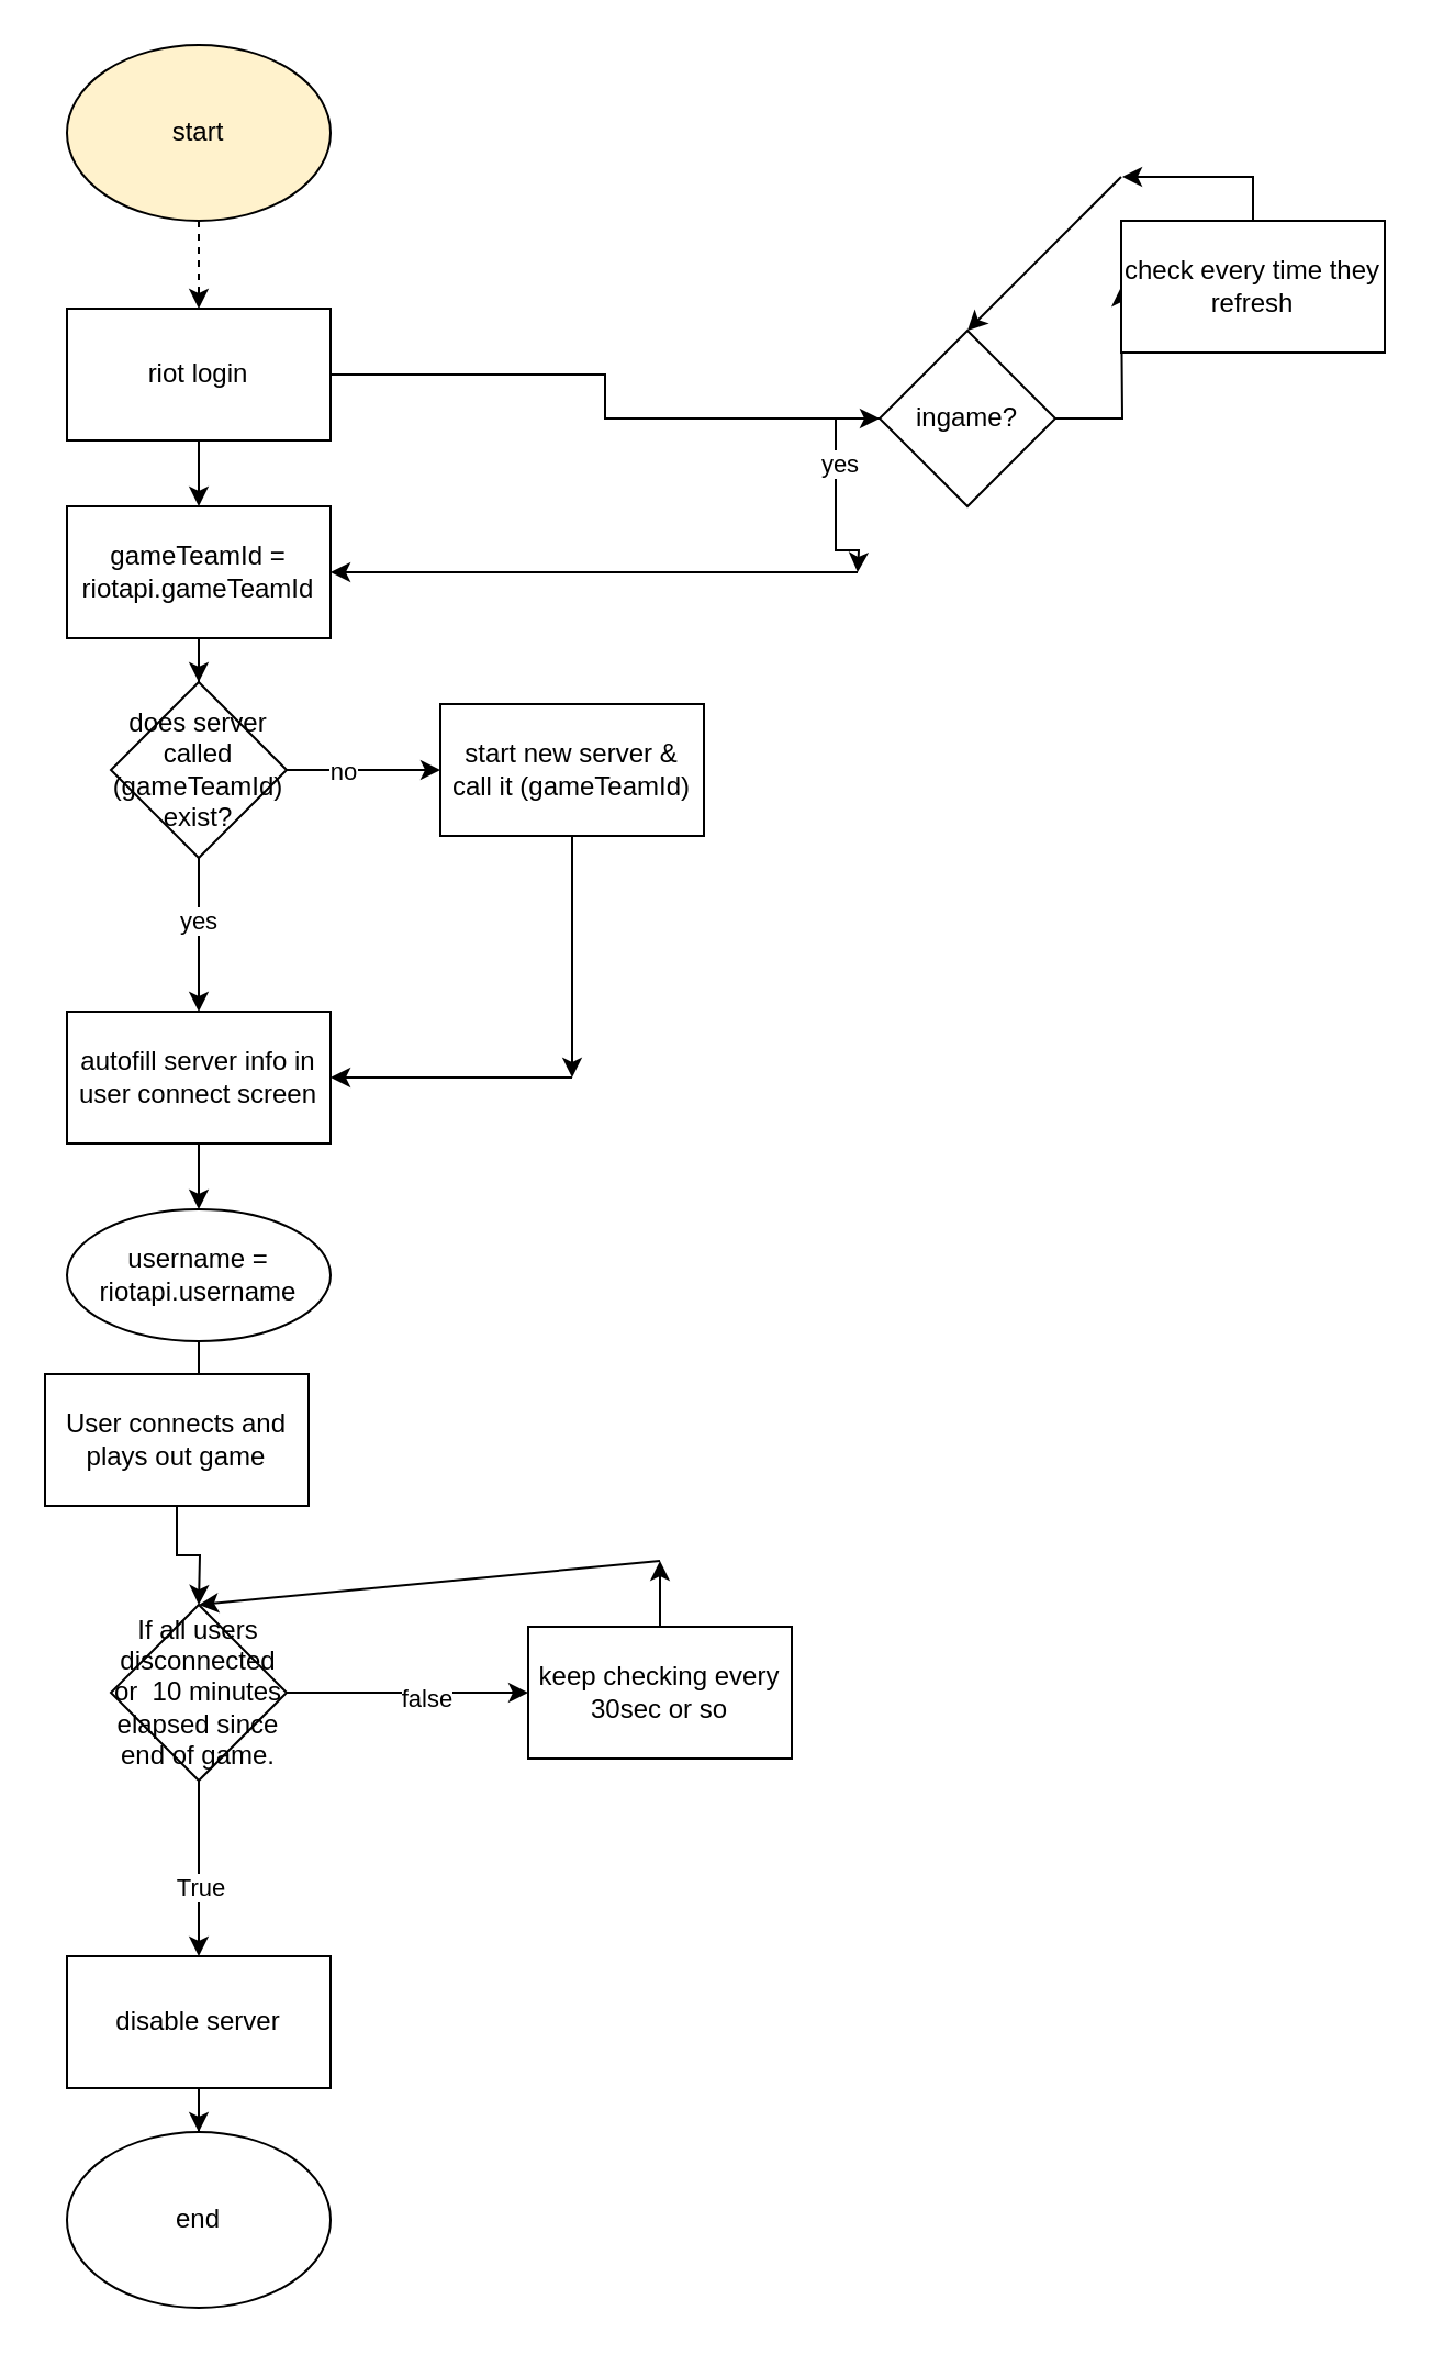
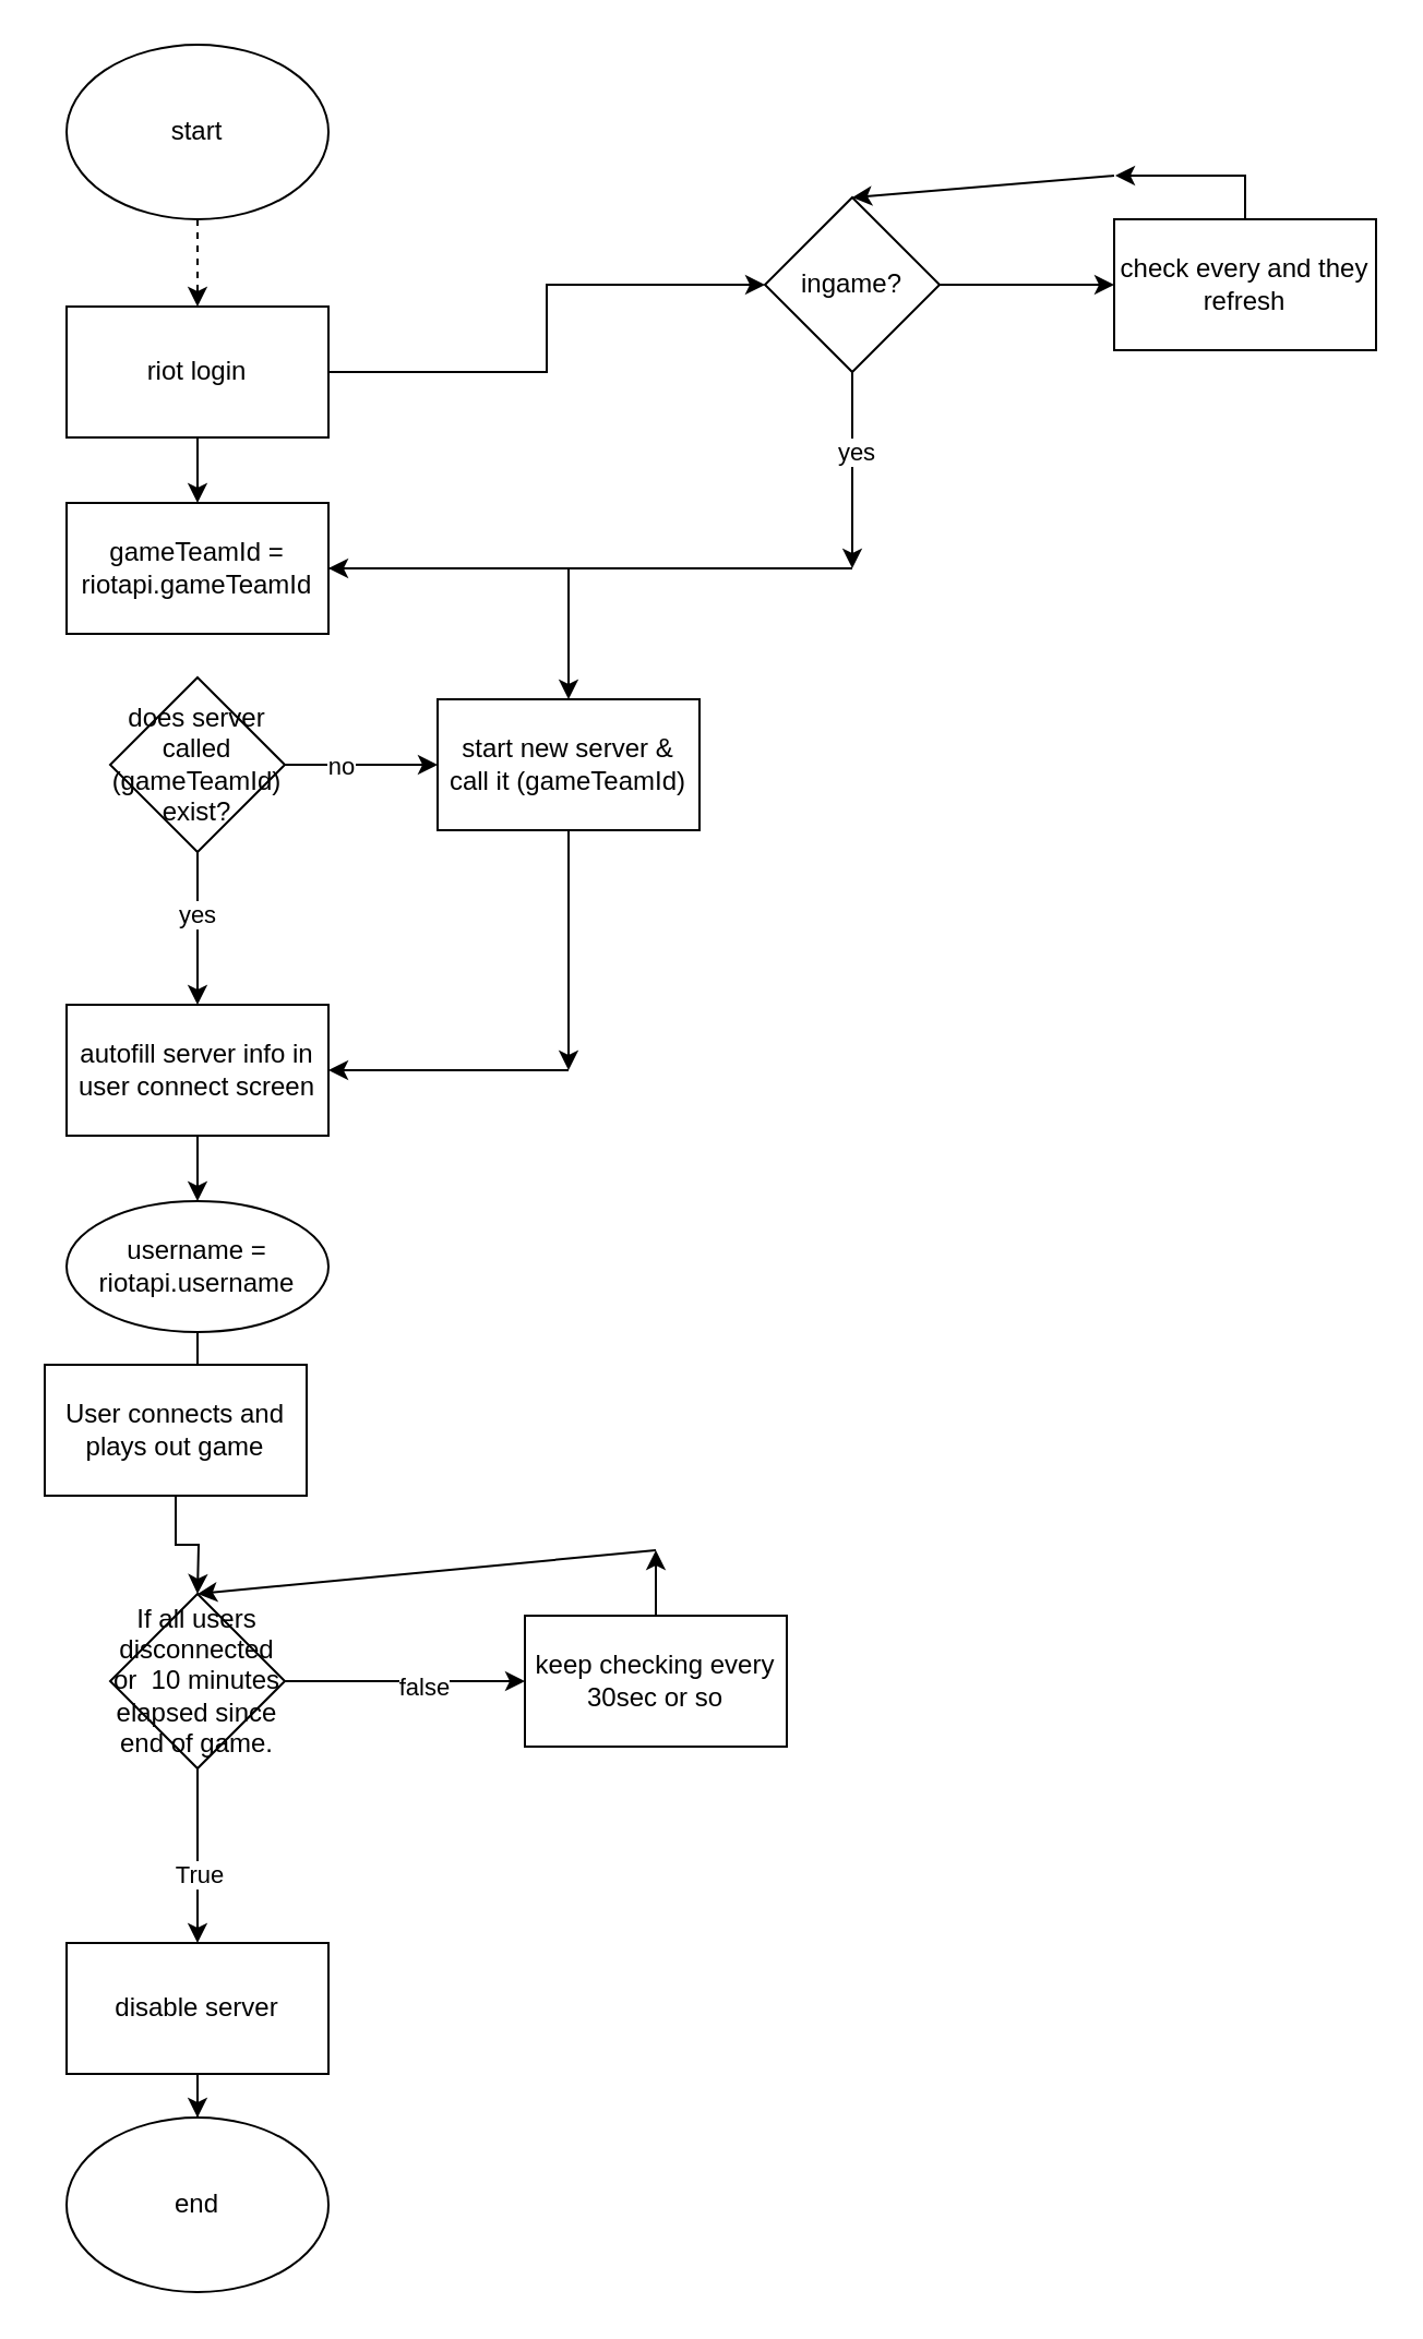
  <mxCell id="0" />
  <mxCell id="1" parent="0" />
  <mxCell id="2" style="edgeStyle=orthogonalEdgeStyle;rounded=0;orthogonalLoop=1;jettySize=auto;html=1;entryX=0.5;entryY=0;entryDx=0;entryDy=0;dashed=1;" edge="1" parent="1" source="3" target="6"><mxGeometry relative="1" as="geometry" /></mxCell>
- <mxCell id="3" value="&lt;div&gt;start&lt;/div&gt;" style="ellipse;whiteSpace=wrap;html=1;fillColor=#fff2cc;" vertex="1" parent="1"><mxGeometry x="30" y="20" width="120" height="80" as="geometry" /></mxCell>
+ <mxCell id="3" value="&lt;div&gt;start&lt;/div&gt;" style="ellipse;whiteSpace=wrap;html=1;" vertex="1" parent="1"><mxGeometry x="30" y="20" width="120" height="80" as="geometry" /></mxCell>
  <mxCell id="4" style="edgeStyle=orthogonalEdgeStyle;rounded=0;orthogonalLoop=1;jettySize=auto;html=1;entryX=0.5;entryY=0;entryDx=0;entryDy=0;" edge="1" parent="1" source="6" target="8"><mxGeometry relative="1" as="geometry" /></mxCell>
  <mxCell id="5" style="edgeStyle=orthogonalEdgeStyle;rounded=0;orthogonalLoop=1;jettySize=auto;html=1;entryX=0;entryY=0.5;entryDx=0;entryDy=0;" edge="1" parent="1" source="6" target="36"><mxGeometry relative="1" as="geometry" /></mxCell>
  <mxCell id="6" value="riot login" style="rounded=0;whiteSpace=wrap;html=1;" vertex="1" parent="1"><mxGeometry x="30" y="140" width="120" height="60" as="geometry" /></mxCell>
- <mxCell id="7" style="edgeStyle=orthogonalEdgeStyle;rounded=0;orthogonalLoop=1;jettySize=auto;html=1;" edge="1" parent="1" source="8" target="13"><mxGeometry relative="1" as="geometry" /></mxCell>
+ <mxCell id="7" style="edgeStyle=orthogonalEdgeStyle;rounded=0;orthogonalLoop=1;jettySize=auto;html=1;" edge="1" parent="1" source="8" target="14"><mxGeometry relative="1" as="geometry" /></mxCell>
  <mxCell id="8" value="gameTeamId = riotapi.gameTeamId" style="rounded=0;whiteSpace=wrap;html=1;" vertex="1" parent="1"><mxGeometry x="30" y="230" width="120" height="60" as="geometry" /></mxCell>
  <mxCell id="9" style="edgeStyle=orthogonalEdgeStyle;rounded=0;orthogonalLoop=1;jettySize=auto;html=1;" edge="1" parent="1" source="13"><mxGeometry relative="1" as="geometry"><mxPoint x="200" y="350" as="targetPoint" /></mxGeometry></mxCell>
  <mxCell id="10" value="&lt;div&gt;no&lt;/div&gt;" style="edgeLabel;html=1;align=center;verticalAlign=middle;resizable=0;points=[];" vertex="1" connectable="0" parent="9"><mxGeometry x="-0.29" relative="1" as="geometry"><mxPoint as="offset" /></mxGeometry></mxCell>
  <mxCell id="11" style="edgeStyle=orthogonalEdgeStyle;rounded=0;orthogonalLoop=1;jettySize=auto;html=1;" edge="1" parent="1" source="13"><mxGeometry relative="1" as="geometry"><mxPoint x="90" y="460" as="targetPoint" /></mxGeometry></mxCell>
  <mxCell id="12" value="&lt;div&gt;yes&lt;/div&gt;" style="edgeLabel;html=1;align=center;verticalAlign=middle;resizable=0;points=[];" vertex="1" connectable="0" parent="11"><mxGeometry x="-0.207" y="-1" relative="1" as="geometry"><mxPoint as="offset" /></mxGeometry></mxCell>
  <mxCell id="13" value="&lt;div&gt;does server called (gameTeamId) exist?&lt;/div&gt;" style="rhombus;whiteSpace=wrap;html=1;" vertex="1" parent="1"><mxGeometry x="50" y="310" width="80" height="80" as="geometry" /></mxCell>
  <mxCell id="14" value="start new server &amp;amp; call it (gameTeamId)" style="rounded=0;whiteSpace=wrap;html=1;" vertex="1" parent="1"><mxGeometry x="200" y="320" width="120" height="60" as="geometry" /></mxCell>
  <mxCell id="15" style="edgeStyle=orthogonalEdgeStyle;rounded=0;orthogonalLoop=1;jettySize=auto;html=1;entryX=0.5;entryY=0;entryDx=0;entryDy=0;" edge="1" parent="1" source="16" target="18"><mxGeometry relative="1" as="geometry" /></mxCell>
  <mxCell id="16" value="autofill server info in user connect screen" style="rounded=0;whiteSpace=wrap;html=1;" vertex="1" parent="1"><mxGeometry x="30" y="460" width="120" height="60" as="geometry" /></mxCell>
  <mxCell id="17" style="edgeStyle=orthogonalEdgeStyle;rounded=0;orthogonalLoop=1;jettySize=auto;html=1;" edge="1" parent="1" source="18" target="22"><mxGeometry relative="1" as="geometry" /></mxCell>
  <mxCell id="18" value="username = riotapi.username" style="ellipse;whiteSpace=wrap;html=1;" vertex="1" parent="1"><mxGeometry x="30" y="550" width="120" height="60" as="geometry" /></mxCell>
  <mxCell id="19" value="" style="endArrow=classic;html=1;exitX=0.5;exitY=1;exitDx=0;exitDy=0;" edge="1" parent="1" source="14"><mxGeometry width="50" height="50" relative="1" as="geometry"><mxPoint x="230" y="480" as="sourcePoint" /><mxPoint x="260" y="490" as="targetPoint" /></mxGeometry></mxCell>
  <mxCell id="20" value="" style="endArrow=classic;html=1;entryX=1;entryY=0.5;entryDx=0;entryDy=0;" edge="1" parent="1" target="16"><mxGeometry width="50" height="50" relative="1" as="geometry"><mxPoint x="260" y="490" as="sourcePoint" /><mxPoint x="280" y="430" as="targetPoint" /></mxGeometry></mxCell>
  <mxCell id="21" style="edgeStyle=orthogonalEdgeStyle;rounded=0;orthogonalLoop=1;jettySize=auto;html=1;entryX=0.5;entryY=0;entryDx=0;entryDy=0;" edge="1" parent="1" source="22"><mxGeometry relative="1" as="geometry"><mxPoint x="90" y="730" as="targetPoint" /></mxGeometry></mxCell>
  <mxCell id="22" value="User connects and plays out game" style="rounded=0;whiteSpace=wrap;html=1;" vertex="1" parent="1"><mxGeometry x="20" y="625" width="120" height="60" as="geometry" /></mxCell>
  <mxCell id="23" style="edgeStyle=orthogonalEdgeStyle;rounded=0;orthogonalLoop=1;jettySize=auto;html=1;" edge="1" parent="1" source="27"><mxGeometry relative="1" as="geometry"><mxPoint x="240" y="770" as="targetPoint" /></mxGeometry></mxCell>
  <mxCell id="24" value="false" style="edgeLabel;html=1;align=center;verticalAlign=middle;resizable=0;points=[];" vertex="1" connectable="0" parent="23"><mxGeometry x="0.167" y="-2" relative="1" as="geometry"><mxPoint as="offset" /></mxGeometry></mxCell>
  <mxCell id="25" style="edgeStyle=orthogonalEdgeStyle;rounded=0;orthogonalLoop=1;jettySize=auto;html=1;" edge="1" parent="1" source="27"><mxGeometry relative="1" as="geometry"><mxPoint x="90" y="890" as="targetPoint" /></mxGeometry></mxCell>
  <mxCell id="26" value="True" style="edgeLabel;html=1;align=center;verticalAlign=middle;resizable=0;points=[];" vertex="1" connectable="0" parent="25"><mxGeometry x="0.211" relative="1" as="geometry"><mxPoint as="offset" /></mxGeometry></mxCell>
  <mxCell id="27" value="If all users disconnected or&amp;nbsp; 10 minutes elapsed since end of game." style="rhombus;whiteSpace=wrap;html=1;" vertex="1" parent="1"><mxGeometry x="50" y="730" width="80" height="80" as="geometry" /></mxCell>
  <mxCell id="28" style="edgeStyle=orthogonalEdgeStyle;rounded=0;orthogonalLoop=1;jettySize=auto;html=1;" edge="1" parent="1" source="29"><mxGeometry relative="1" as="geometry"><mxPoint x="300" y="710" as="targetPoint" /></mxGeometry></mxCell>
  <mxCell id="29" value="keep checking every 30sec or so" style="rounded=0;whiteSpace=wrap;html=1;" vertex="1" parent="1"><mxGeometry x="240" y="740" width="120" height="60" as="geometry" /></mxCell>
  <mxCell id="30" value="" style="endArrow=classic;html=1;entryX=0.5;entryY=0;entryDx=0;entryDy=0;" edge="1" parent="1" target="27"><mxGeometry width="50" height="50" relative="1" as="geometry"><mxPoint x="300" y="710" as="sourcePoint" /><mxPoint x="280" y="650" as="targetPoint" /></mxGeometry></mxCell>
  <mxCell id="31" style="edgeStyle=orthogonalEdgeStyle;rounded=0;orthogonalLoop=1;jettySize=auto;html=1;" edge="1" parent="1" source="32" target="41"><mxGeometry relative="1" as="geometry"><mxPoint x="90" y="1010" as="targetPoint" /></mxGeometry></mxCell>
  <mxCell id="32" value="disable server" style="rounded=0;whiteSpace=wrap;html=1;" vertex="1" parent="1"><mxGeometry x="30" y="890" width="120" height="60" as="geometry" /></mxCell>
  <mxCell id="33" style="edgeStyle=orthogonalEdgeStyle;rounded=0;orthogonalLoop=1;jettySize=auto;html=1;" edge="1" parent="1" source="36"><mxGeometry relative="1" as="geometry"><mxPoint x="390" y="260" as="targetPoint" /></mxGeometry></mxCell>
  <mxCell id="34" value="yes" style="edgeLabel;html=1;align=center;verticalAlign=middle;resizable=0;points=[];" vertex="1" connectable="0" parent="33"><mxGeometry x="-0.199" y="1" relative="1" as="geometry"><mxPoint as="offset" /></mxGeometry></mxCell>
  <mxCell id="35" value="" style="edgeStyle=orthogonalEdgeStyle;rounded=0;orthogonalLoop=1;jettySize=auto;html=1;" edge="1" parent="1" source="36"><mxGeometry relative="1" as="geometry"><mxPoint x="510" y="130" as="targetPoint" /></mxGeometry></mxCell>
- <mxCell id="36" value="ingame?" style="rhombus;whiteSpace=wrap;html=1;" vertex="1" parent="1"><mxGeometry x="400" y="150" width="80" height="80" as="geometry" /></mxCell>
+ <mxCell id="36" value="ingame?" style="rhombus;whiteSpace=wrap;html=1;" vertex="1" parent="1"><mxGeometry x="350" y="90" width="80" height="80" as="geometry" /></mxCell>
  <mxCell id="37" value="" style="endArrow=classic;html=1;entryX=1;entryY=0.5;entryDx=0;entryDy=0;" edge="1" parent="1" target="8"><mxGeometry width="50" height="50" relative="1" as="geometry"><mxPoint x="390" y="260" as="sourcePoint" /><mxPoint x="350" y="240" as="targetPoint" /></mxGeometry></mxCell>
  <mxCell id="38" style="edgeStyle=orthogonalEdgeStyle;rounded=0;orthogonalLoop=1;jettySize=auto;html=1;" edge="1" parent="1" source="39"><mxGeometry relative="1" as="geometry"><mxPoint x="510" y="80" as="targetPoint" /></mxGeometry></mxCell>
- <mxCell id="39" value="check every time they refresh" style="rounded=0;whiteSpace=wrap;html=1;" vertex="1" parent="1"><mxGeometry x="510" y="100" width="120" height="60" as="geometry" /></mxCell>
+ <mxCell id="39" value="check every and they refresh" style="rounded=0;whiteSpace=wrap;html=1;" vertex="1" parent="1"><mxGeometry x="510" y="100" width="120" height="60" as="geometry" /></mxCell>
  <mxCell id="40" value="" style="endArrow=classic;html=1;entryX=0.5;entryY=0;entryDx=0;entryDy=0;" edge="1" parent="1" target="36"><mxGeometry width="50" height="50" relative="1" as="geometry"><mxPoint x="510" y="80" as="sourcePoint" /><mxPoint x="500" y="50" as="targetPoint" /></mxGeometry></mxCell>
  <mxCell id="41" value="end" style="ellipse;whiteSpace=wrap;html=1;" vertex="1" parent="1"><mxGeometry x="30" y="970" width="120" height="80" as="geometry" /></mxCell>
